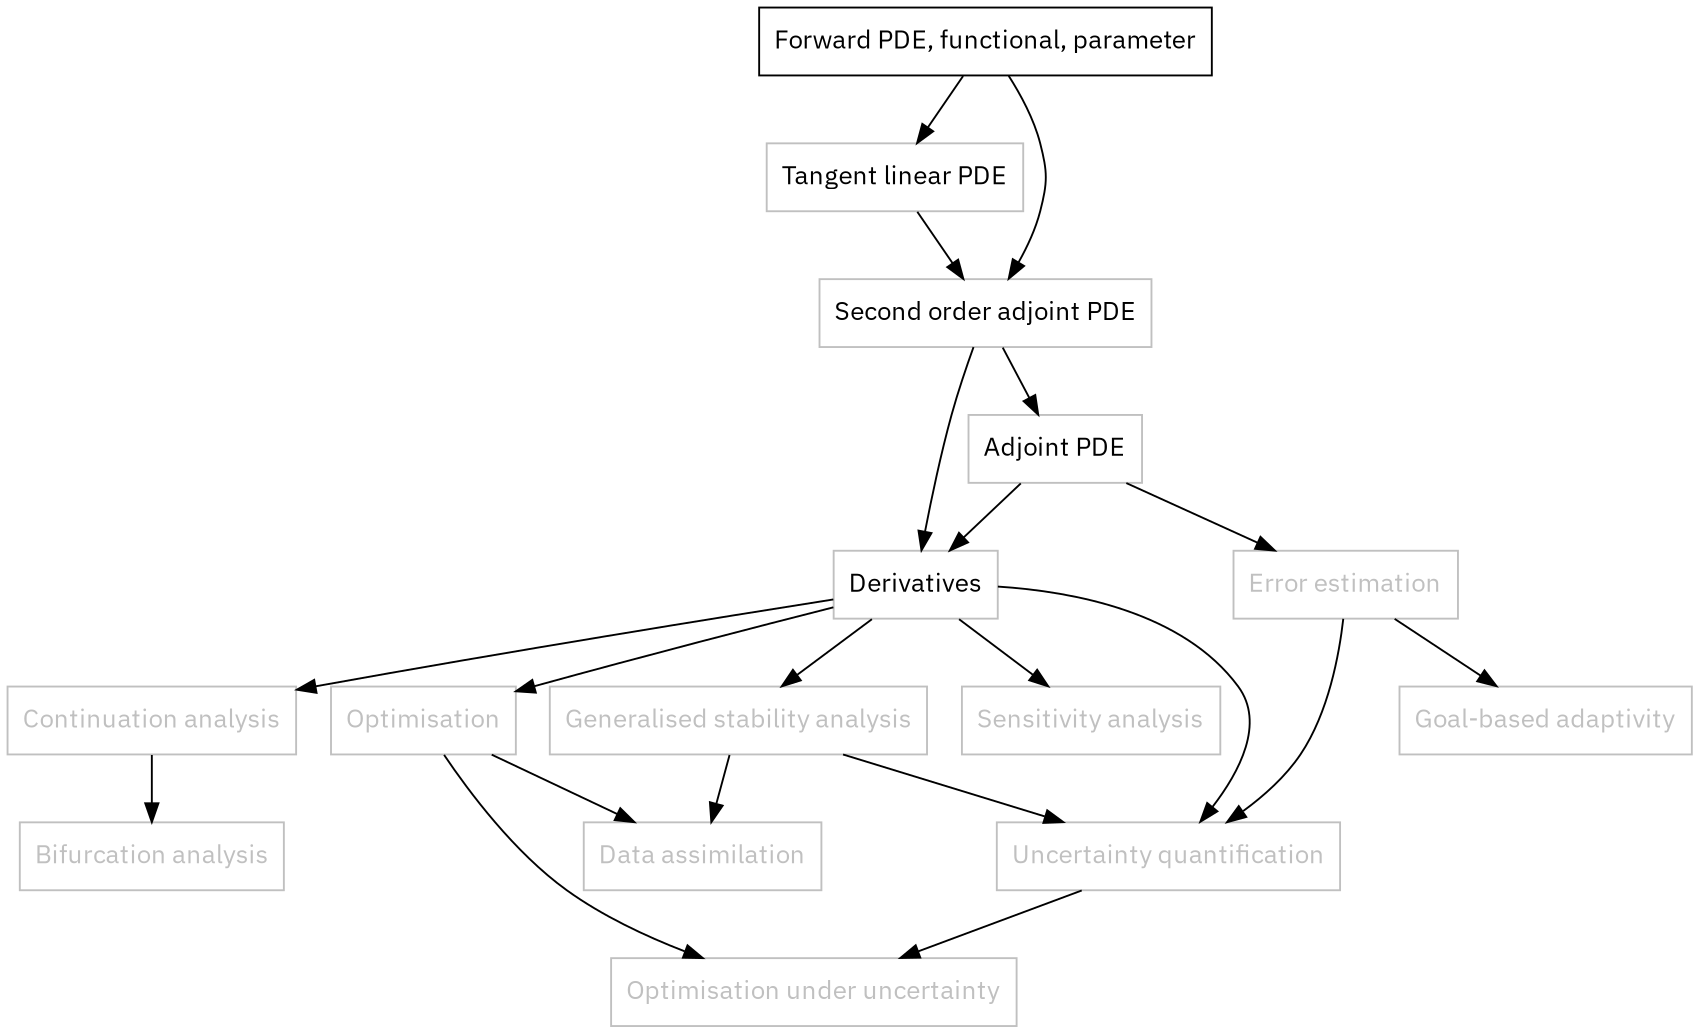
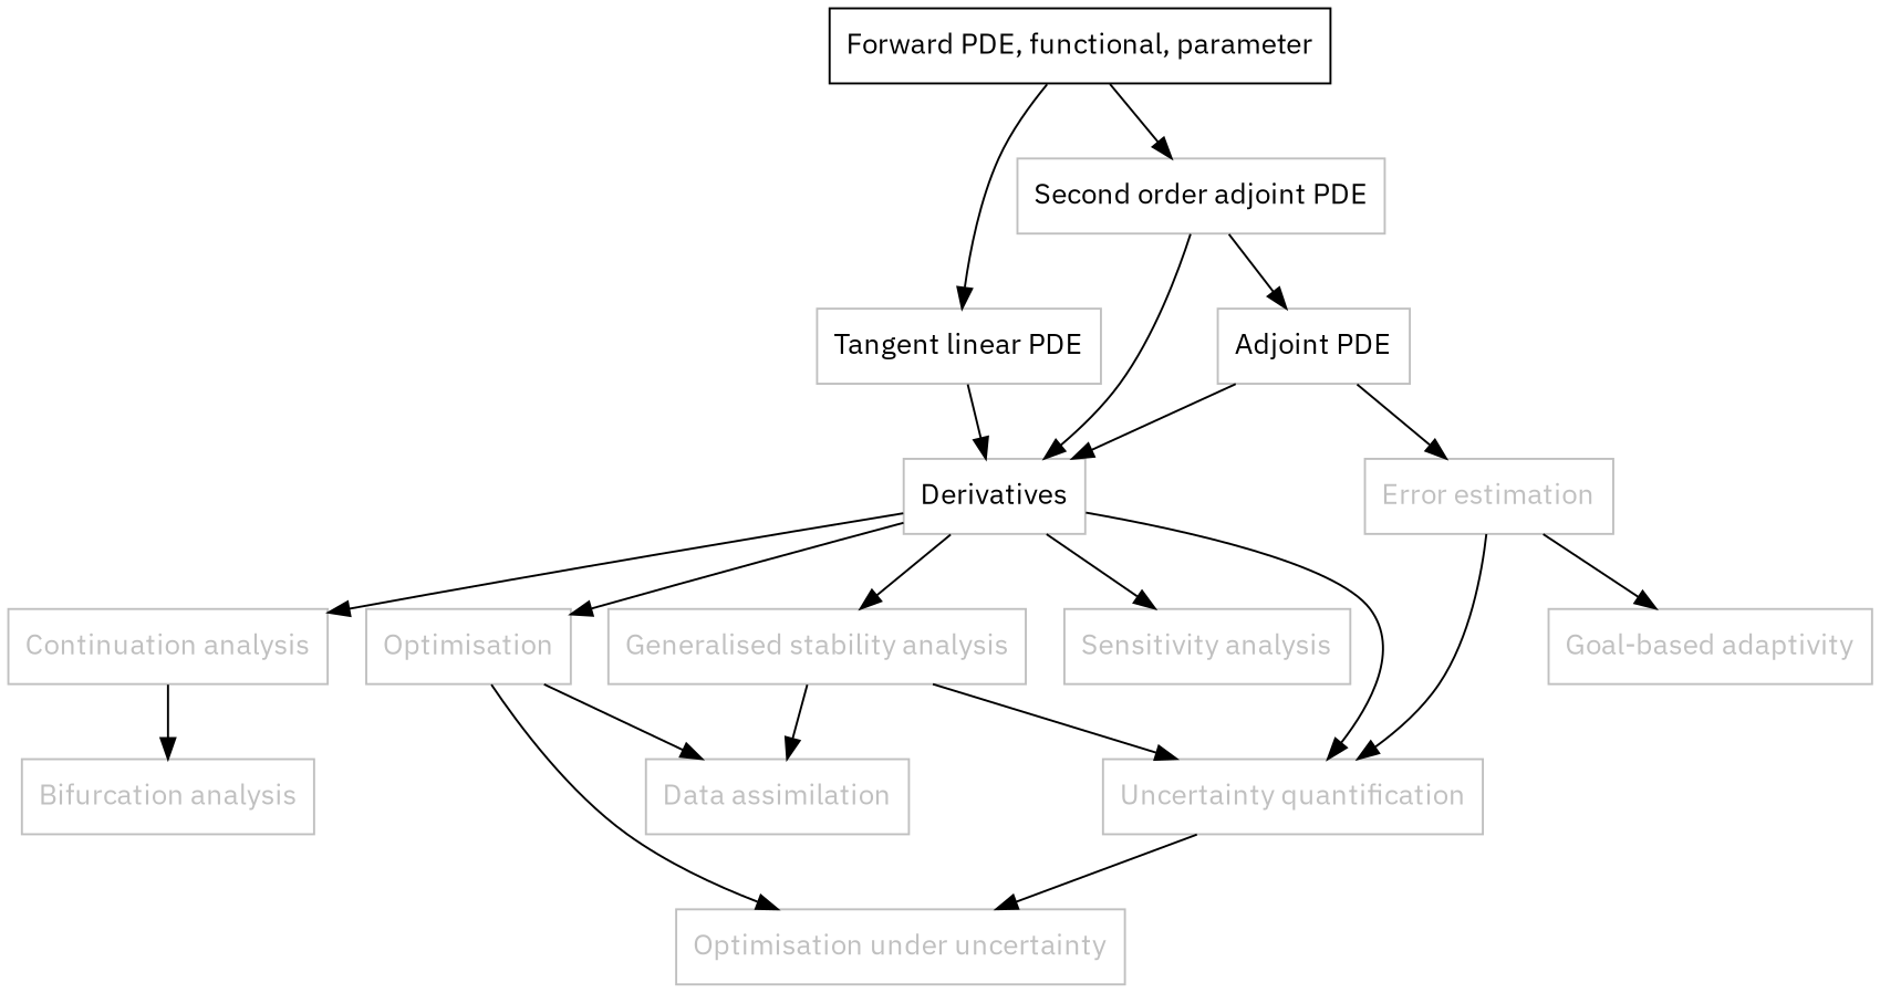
  digraph {
    fontname="IBM Plex Sans"
    node [color=grey fontcolor=grey fontname="IBM Plex Sans" shape=box]
    edge [fontname="IBM Plex Sans"]
    n1 [color=black fontcolor=black label="Forward PDE, functional, parameter"]
    n2 [fontcolor=black label="Tangent linear PDE"]
    n3 [fontcolor=black label="Second order adjoint PDE"]
    n4 [fontcolor=black label="Adjoint PDE"]
    n5 [fontcolor=black label=Derivatives]
    n6 [label="Error estimation"]
    n7 [label="Sensitivity analysis"]
    n8 [label="Generalised stability analysis"]
    n9 [label=Optimisation]
    n10 [label="Uncertainty quantification"]
    n11 [label="Continuation analysis"]
    n12 [label="Goal-based adaptivity"]
    n13 [label="Data assimilation"]
    n14 [label="Optimisation under uncertainty"]
    n15 [label="Bifurcation analysis"]
    n1 -> n2
    n1 -> n3
-   n2 -> n3
+   n2 -> n5
    n3 -> n4
    n3 -> n5
    n4 -> n5
    n4 -> n6
    n5 -> n7
    n5 -> n8
    n5 -> n9
    n5 -> n10
    n5 -> n11
    n6 -> n10
    n6 -> n12
    n8 -> n10
    n8 -> n13
    n9 -> n13
    n9 -> n14
    n10 -> n14
    n11 -> n15
  }
